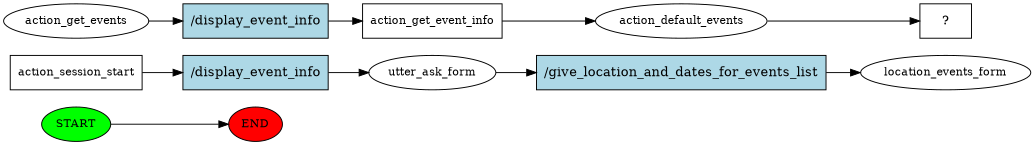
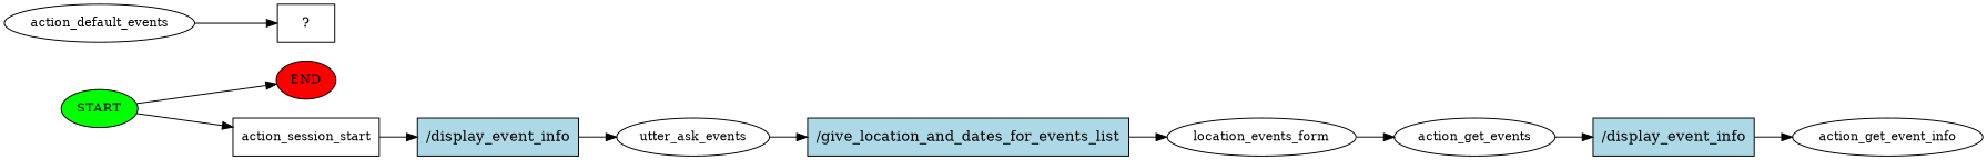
  digraph {
    rankdir=LR
    node [fontsize=12]
    n1 [fillcolor=green label=START style=filled]
    n2 [fillcolor=red label=END style=filled]
    n3 [label=action_session_start shape=box]
    n4 [fillcolor=lightblue label="/display_event_info" shape=rect style=filled fontsize=""]
-   n5 [label=utter_ask_form]
+   n5 [label=utter_ask_events]
    n6 [fillcolor=lightblue label="/give_location_and_dates_for_events_list" shape=rect style=filled fontsize=""]
    n7 [label=location_events_form]
    n8 [label=action_get_events]
    n9 [fillcolor=lightblue label="/display_event_info" shape=rect style=filled fontsize=""]
-   n10 [label=action_get_event_info shape=box]
+   n10 [label=action_get_event_info]
    n11 [label=action_default_events]
    n12 [label="  ?  " shape=rect fontsize=""]
    n1 -> n2
+   n1 -> n3
    n3 -> n4
    n4 -> n5
    n5 -> n6
    n6 -> n7
+   n7 -> n8
    n8 -> n9
    n9 -> n10
-   n10 -> n11
    n11 -> n12
  }
